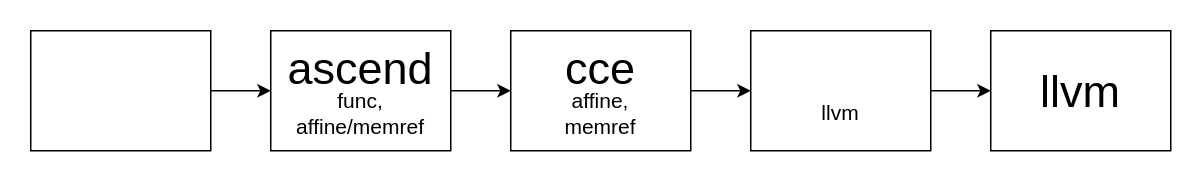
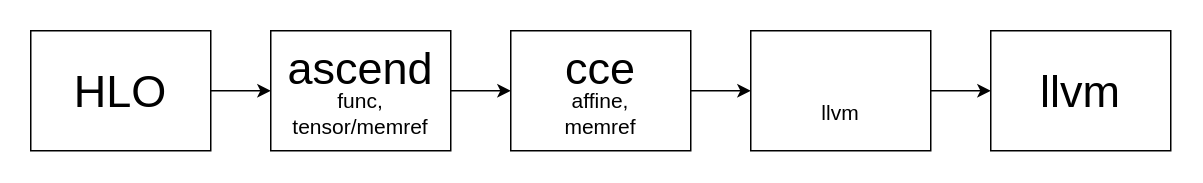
  <mxCell id="0" />
  <mxCell id="1" parent="0" />
  <mxCell id="2" style="edgeStyle=orthogonalEdgeStyle;rounded=0;orthogonalLoop=1;jettySize=auto;html=1;entryX=0;entryY=0.5;entryDx=0;entryDy=0;" parent="1" source="3" target="5" edge="1"><mxGeometry relative="1" as="geometry" /></mxCell>
  <mxCell id="3" value="" style="rounded=0;whiteSpace=wrap;html=1;" parent="1" vertex="1"><mxGeometry x="20" y="20" width="120" height="80" as="geometry" /></mxCell>
  <mxCell id="4" style="edgeStyle=orthogonalEdgeStyle;rounded=0;orthogonalLoop=1;jettySize=auto;html=1;entryX=0;entryY=0.5;entryDx=0;entryDy=0;" parent="1" source="5" target="7" edge="1"><mxGeometry relative="1" as="geometry" /></mxCell>
  <mxCell id="5" value="" style="rounded=0;whiteSpace=wrap;html=1;" parent="1" vertex="1"><mxGeometry x="180" y="20" width="120" height="80" as="geometry" /></mxCell>
  <mxCell id="6" style="edgeStyle=orthogonalEdgeStyle;rounded=0;orthogonalLoop=1;jettySize=auto;html=1;entryX=0;entryY=0.5;entryDx=0;entryDy=0;" parent="1" source="7" target="9" edge="1"><mxGeometry relative="1" as="geometry" /></mxCell>
  <mxCell id="7" value="" style="rounded=0;whiteSpace=wrap;html=1;" parent="1" vertex="1"><mxGeometry x="340" y="20" width="120" height="80" as="geometry" /></mxCell>
  <mxCell id="8" value="" style="edgeStyle=orthogonalEdgeStyle;rounded=0;orthogonalLoop=1;jettySize=auto;html=1;" parent="1" source="9" target="10" edge="1"><mxGeometry relative="1" as="geometry" /></mxCell>
  <mxCell id="9" value="" style="rounded=0;whiteSpace=wrap;html=1;" parent="1" vertex="1"><mxGeometry x="500" y="20" width="120" height="80" as="geometry" /></mxCell>
  <mxCell id="10" value="" style="rounded=0;whiteSpace=wrap;html=1;" parent="1" vertex="1"><mxGeometry x="660" y="20" width="120" height="80" as="geometry" /></mxCell>
+ <mxCell id="11" value="&lt;font style=&quot;font-size: 30px;&quot;&gt;HLO&lt;/font&gt;" style="text;html=1;align=center;verticalAlign=middle;whiteSpace=wrap;rounded=0;" parent="1" vertex="1"><mxGeometry x="50" y="45" width="60" height="30" as="geometry" /></mxCell>
  <mxCell id="12" value="&lt;font style=&quot;font-size: 30px;&quot;&gt;ascend&lt;/font&gt;" style="text;html=1;align=center;verticalAlign=middle;whiteSpace=wrap;rounded=0;" parent="1" vertex="1"><mxGeometry x="210" y="30" width="60" height="30" as="geometry" /></mxCell>
- <mxCell id="13" value="&lt;div style=&quot;font-size: 14px;&quot;&gt;&lt;font style=&quot;font-size: 14px;&quot;&gt;func,&lt;br&gt;&lt;/font&gt;&lt;/div&gt;&lt;div style=&quot;font-size: 14px;&quot;&gt;&lt;font style=&quot;font-size: 14px;&quot;&gt;&lt;font style=&quot;font-size: 14px;&quot;&gt;affine/memref&lt;/font&gt;&lt;font style=&quot;font-size: 14px;&quot;&gt;&lt;br&gt;&lt;/font&gt;&lt;/font&gt;&lt;/div&gt;" style="text;html=1;align=center;verticalAlign=middle;whiteSpace=wrap;rounded=0;" parent="1" vertex="1"><mxGeometry x="180" y="60" width="120" height="30" as="geometry" /></mxCell>
+ <mxCell id="13" value="&lt;div style=&quot;font-size: 14px;&quot;&gt;&lt;font style=&quot;font-size: 14px;&quot;&gt;func,&lt;br&gt;&lt;/font&gt;&lt;/div&gt;&lt;div style=&quot;font-size: 14px;&quot;&gt;&lt;font style=&quot;font-size: 14px;&quot;&gt;&lt;font style=&quot;font-size: 14px;&quot;&gt;tensor/memref&lt;/font&gt;&lt;font style=&quot;font-size: 14px;&quot;&gt;&lt;br&gt;&lt;/font&gt;&lt;/font&gt;&lt;/div&gt;" style="text;html=1;align=center;verticalAlign=middle;whiteSpace=wrap;rounded=0;" parent="1" vertex="1"><mxGeometry x="180" y="60" width="120" height="30" as="geometry" /></mxCell>
  <mxCell id="14" value="&lt;font style=&quot;font-size: 30px;&quot;&gt;cce&lt;/font&gt;" style="text;html=1;align=center;verticalAlign=middle;whiteSpace=wrap;rounded=0;" parent="1" vertex="1"><mxGeometry x="370" y="30" width="60" height="30" as="geometry" /></mxCell>
  <mxCell id="15" value="&lt;font style=&quot;font-size: 14px;&quot;&gt;affine, memref&lt;br&gt;&lt;/font&gt;" style="text;html=1;align=center;verticalAlign=middle;whiteSpace=wrap;rounded=0;" parent="1" vertex="1"><mxGeometry x="370" y="60" width="60" height="30" as="geometry" /></mxCell>
  <mxCell id="16" value="&lt;font style=&quot;font-size: 14px;&quot;&gt;llvm&lt;/font&gt;" style="text;html=1;align=center;verticalAlign=middle;whiteSpace=wrap;rounded=0;" parent="1" vertex="1"><mxGeometry x="530" y="60" width="60" height="30" as="geometry" /></mxCell>
  <mxCell id="17" value="&lt;font style=&quot;font-size: 30px;&quot;&gt;llvm&lt;/font&gt;" style="text;html=1;align=center;verticalAlign=middle;whiteSpace=wrap;rounded=0;" parent="1" vertex="1"><mxGeometry x="690" y="45" width="60" height="30" as="geometry" /></mxCell>
